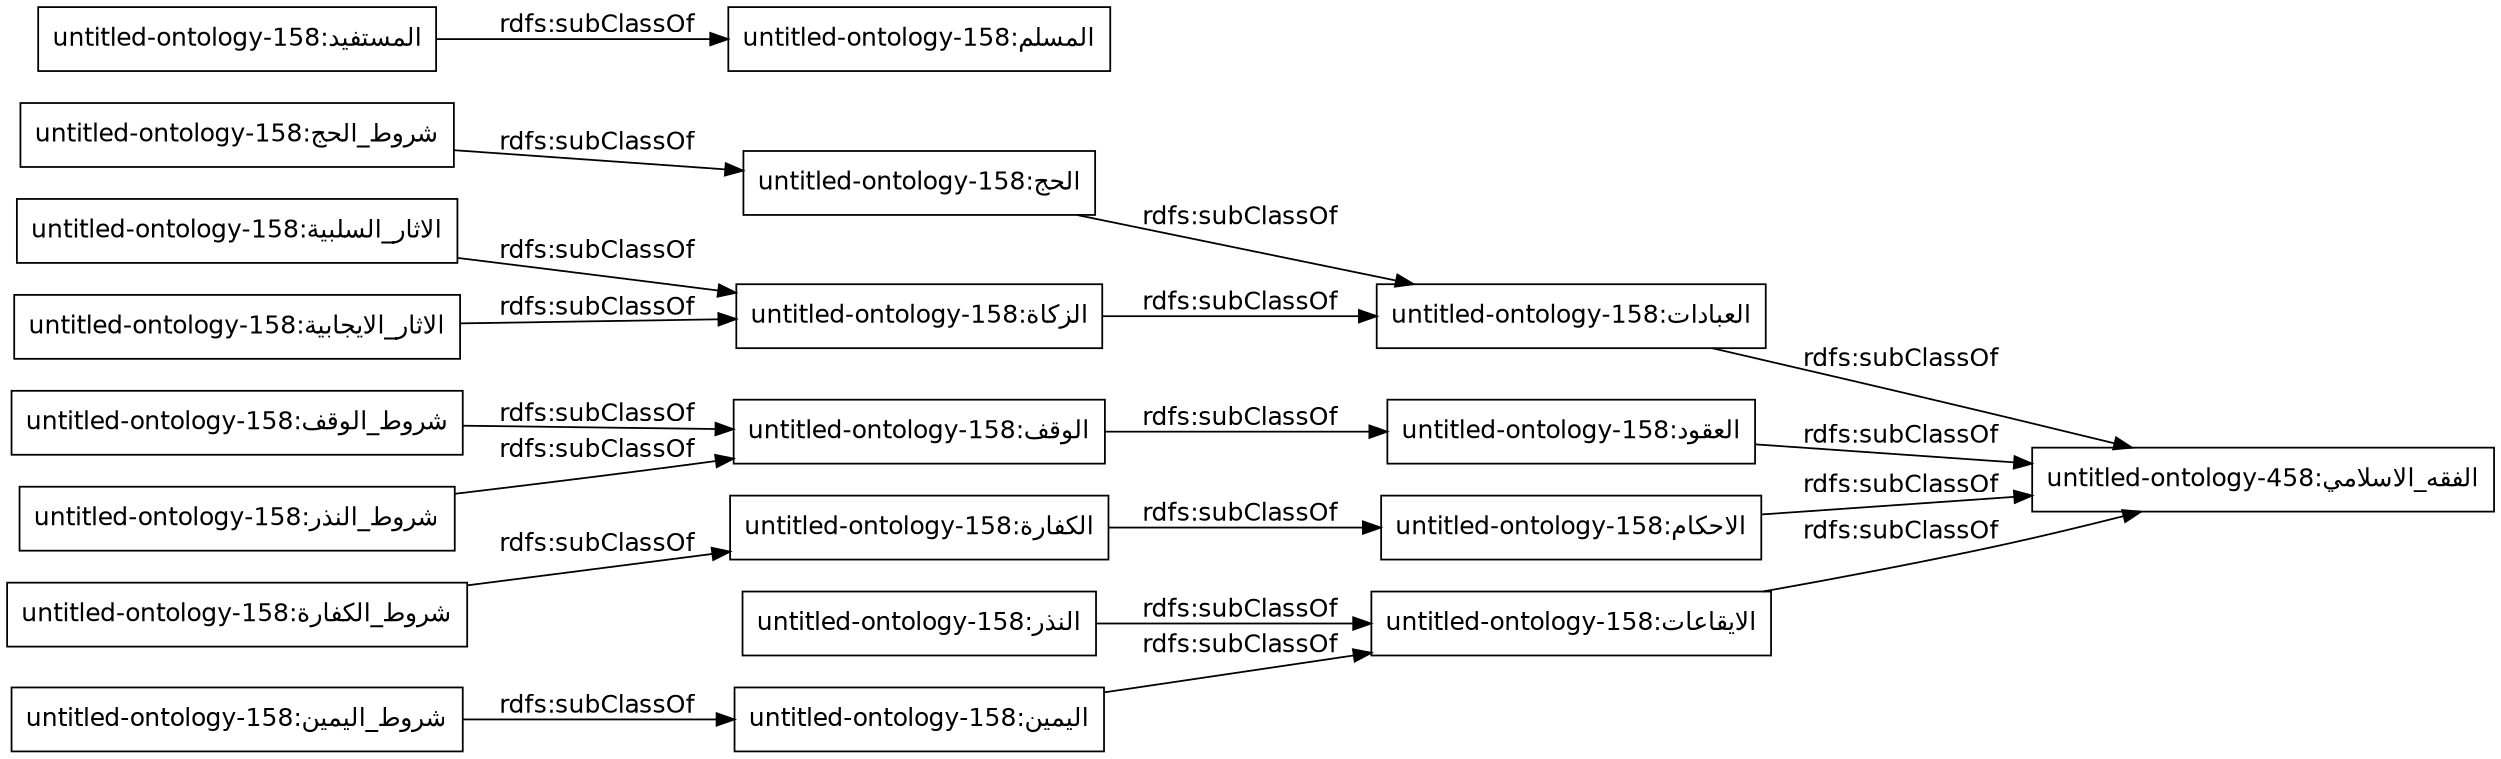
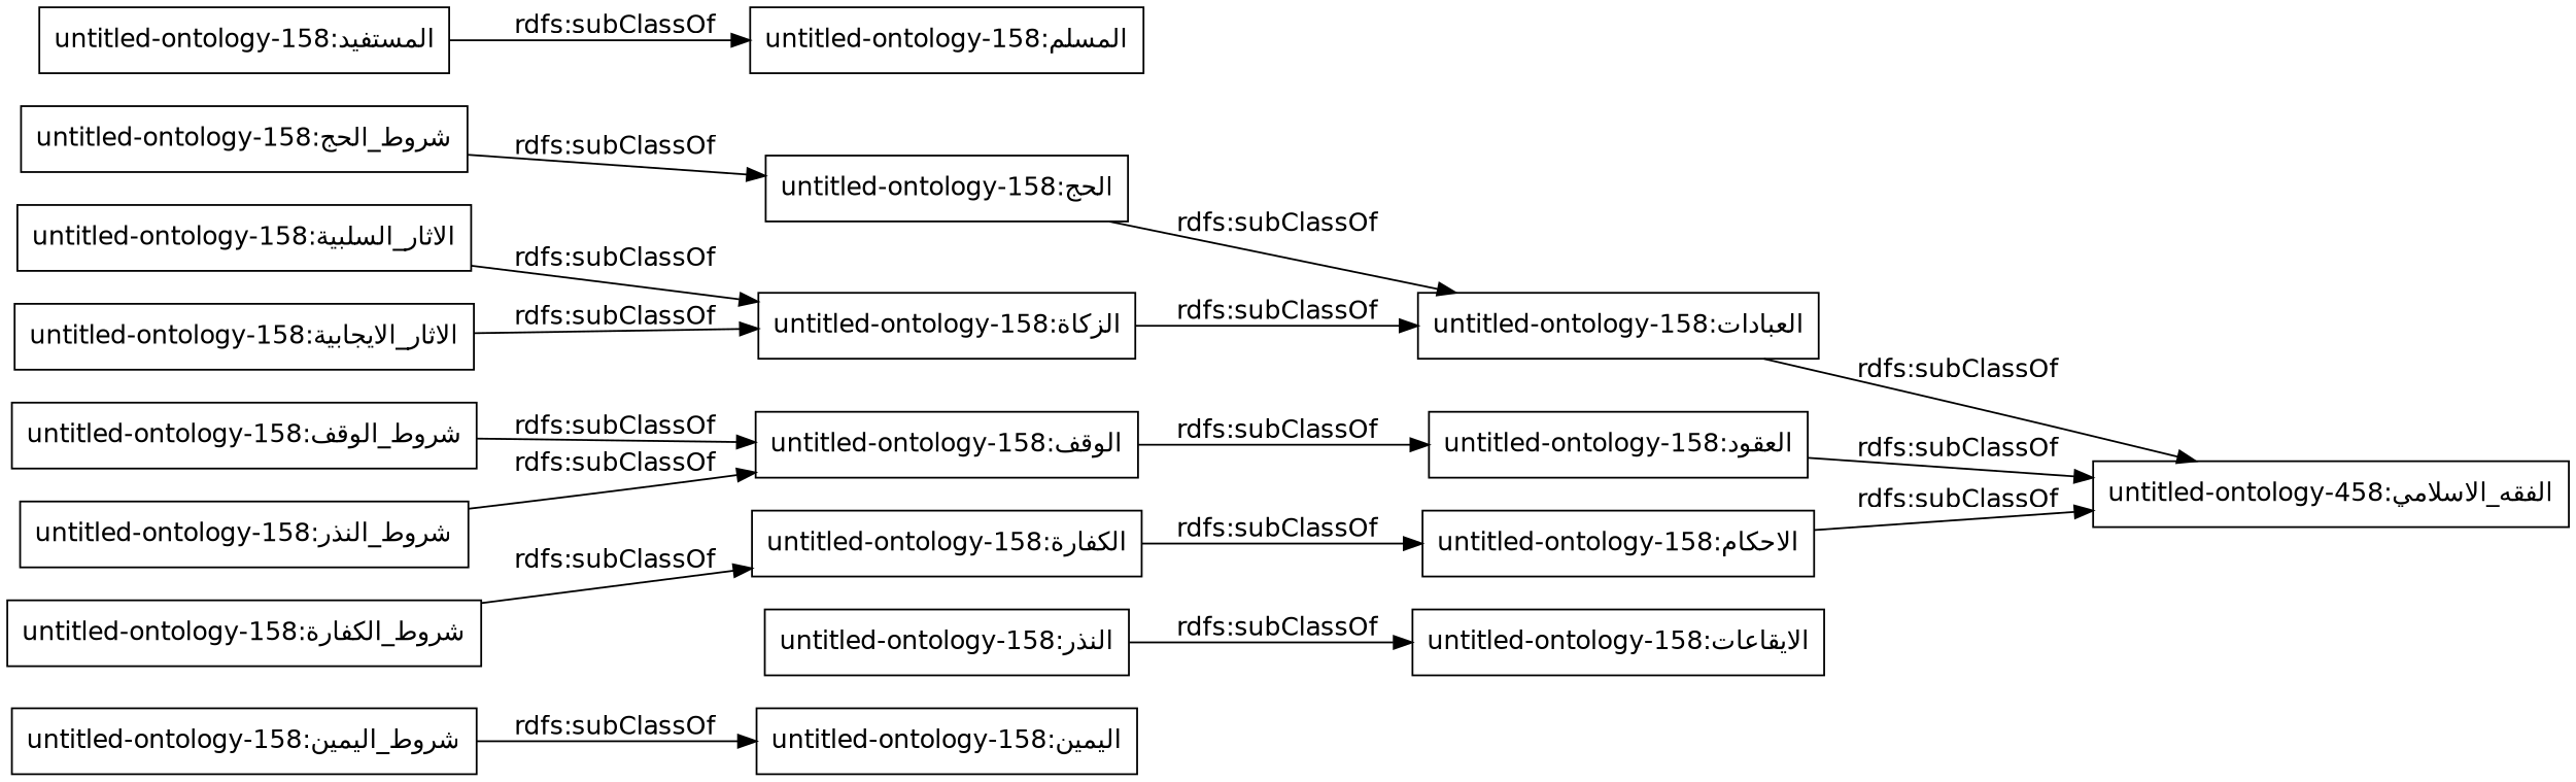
  digraph {
    fontname="DejaVu Sans"
    rankdir=LR
    node [color=black fontname="DejaVu Sans" shape=rectangle]
    edge [fontname="DejaVu Sans"]
    "untitled-ontology-158:اليمين"
    "untitled-ontology-158:الايقاعات"
    n3 [label="untitled-ontology-458:الفقه_الاسلامي"]
    "untitled-ontology-158:الحج"
    "untitled-ontology-158:العبادات"
    "untitled-ontology-158:الاثار_السلبية"
    "untitled-ontology-158:الزكاة"
    "untitled-ontology-158:العقود"
    "untitled-ontology-158:الوقف"
    "untitled-ontology-158:المستفيد"
    "untitled-ontology-158:المسلم"
    "untitled-ontology-158:الكفارة"
    "untitled-ontology-158:الاحكام"
    "untitled-ontology-158:شروط_الحج"
    "untitled-ontology-158:شروط_اليمين"
    "untitled-ontology-158:النذر"
    "untitled-ontology-158:شروط_الوقف"
    "untitled-ontology-158:الاثار_الايجابية"
    "untitled-ontology-158:شروط_النذر"
    "untitled-ontology-158:شروط_الكفارة"
-   "untitled-ontology-158:اليمين" -> "untitled-ontology-158:الايقاعات" [label="rdfs:subClassOf"]
-   "untitled-ontology-158:الايقاعات" -> n3 [label="rdfs:subClassOf"]
    "untitled-ontology-158:الحج" -> "untitled-ontology-158:العبادات" [label="rdfs:subClassOf"]
    "untitled-ontology-158:العبادات" -> n3 [label="rdfs:subClassOf"]
    "untitled-ontology-158:الاثار_السلبية" -> "untitled-ontology-158:الزكاة" [label="rdfs:subClassOf"]
    "untitled-ontology-158:الزكاة" -> "untitled-ontology-158:العبادات" [label="rdfs:subClassOf"]
    "untitled-ontology-158:العقود" -> n3 [label="rdfs:subClassOf"]
    "untitled-ontology-158:الوقف" -> "untitled-ontology-158:العقود" [label="rdfs:subClassOf"]
    "untitled-ontology-158:المستفيد" -> "untitled-ontology-158:المسلم" [label="rdfs:subClassOf"]
    "untitled-ontology-158:الكفارة" -> "untitled-ontology-158:الاحكام" [label="rdfs:subClassOf"]
    "untitled-ontology-158:الاحكام" -> n3 [label="rdfs:subClassOf"]
    "untitled-ontology-158:شروط_الحج" -> "untitled-ontology-158:الحج" [label="rdfs:subClassOf"]
    "untitled-ontology-158:شروط_اليمين" -> "untitled-ontology-158:اليمين" [label="rdfs:subClassOf"]
    "untitled-ontology-158:النذر" -> "untitled-ontology-158:الايقاعات" [label="rdfs:subClassOf"]
    "untitled-ontology-158:شروط_الوقف" -> "untitled-ontology-158:الوقف" [label="rdfs:subClassOf"]
    "untitled-ontology-158:الاثار_الايجابية" -> "untitled-ontology-158:الزكاة" [label="rdfs:subClassOf"]
    "untitled-ontology-158:شروط_النذر" -> "untitled-ontology-158:الوقف" [label="rdfs:subClassOf"]
    "untitled-ontology-158:شروط_الكفارة" -> "untitled-ontology-158:الكفارة" [label="rdfs:subClassOf"]
  }
